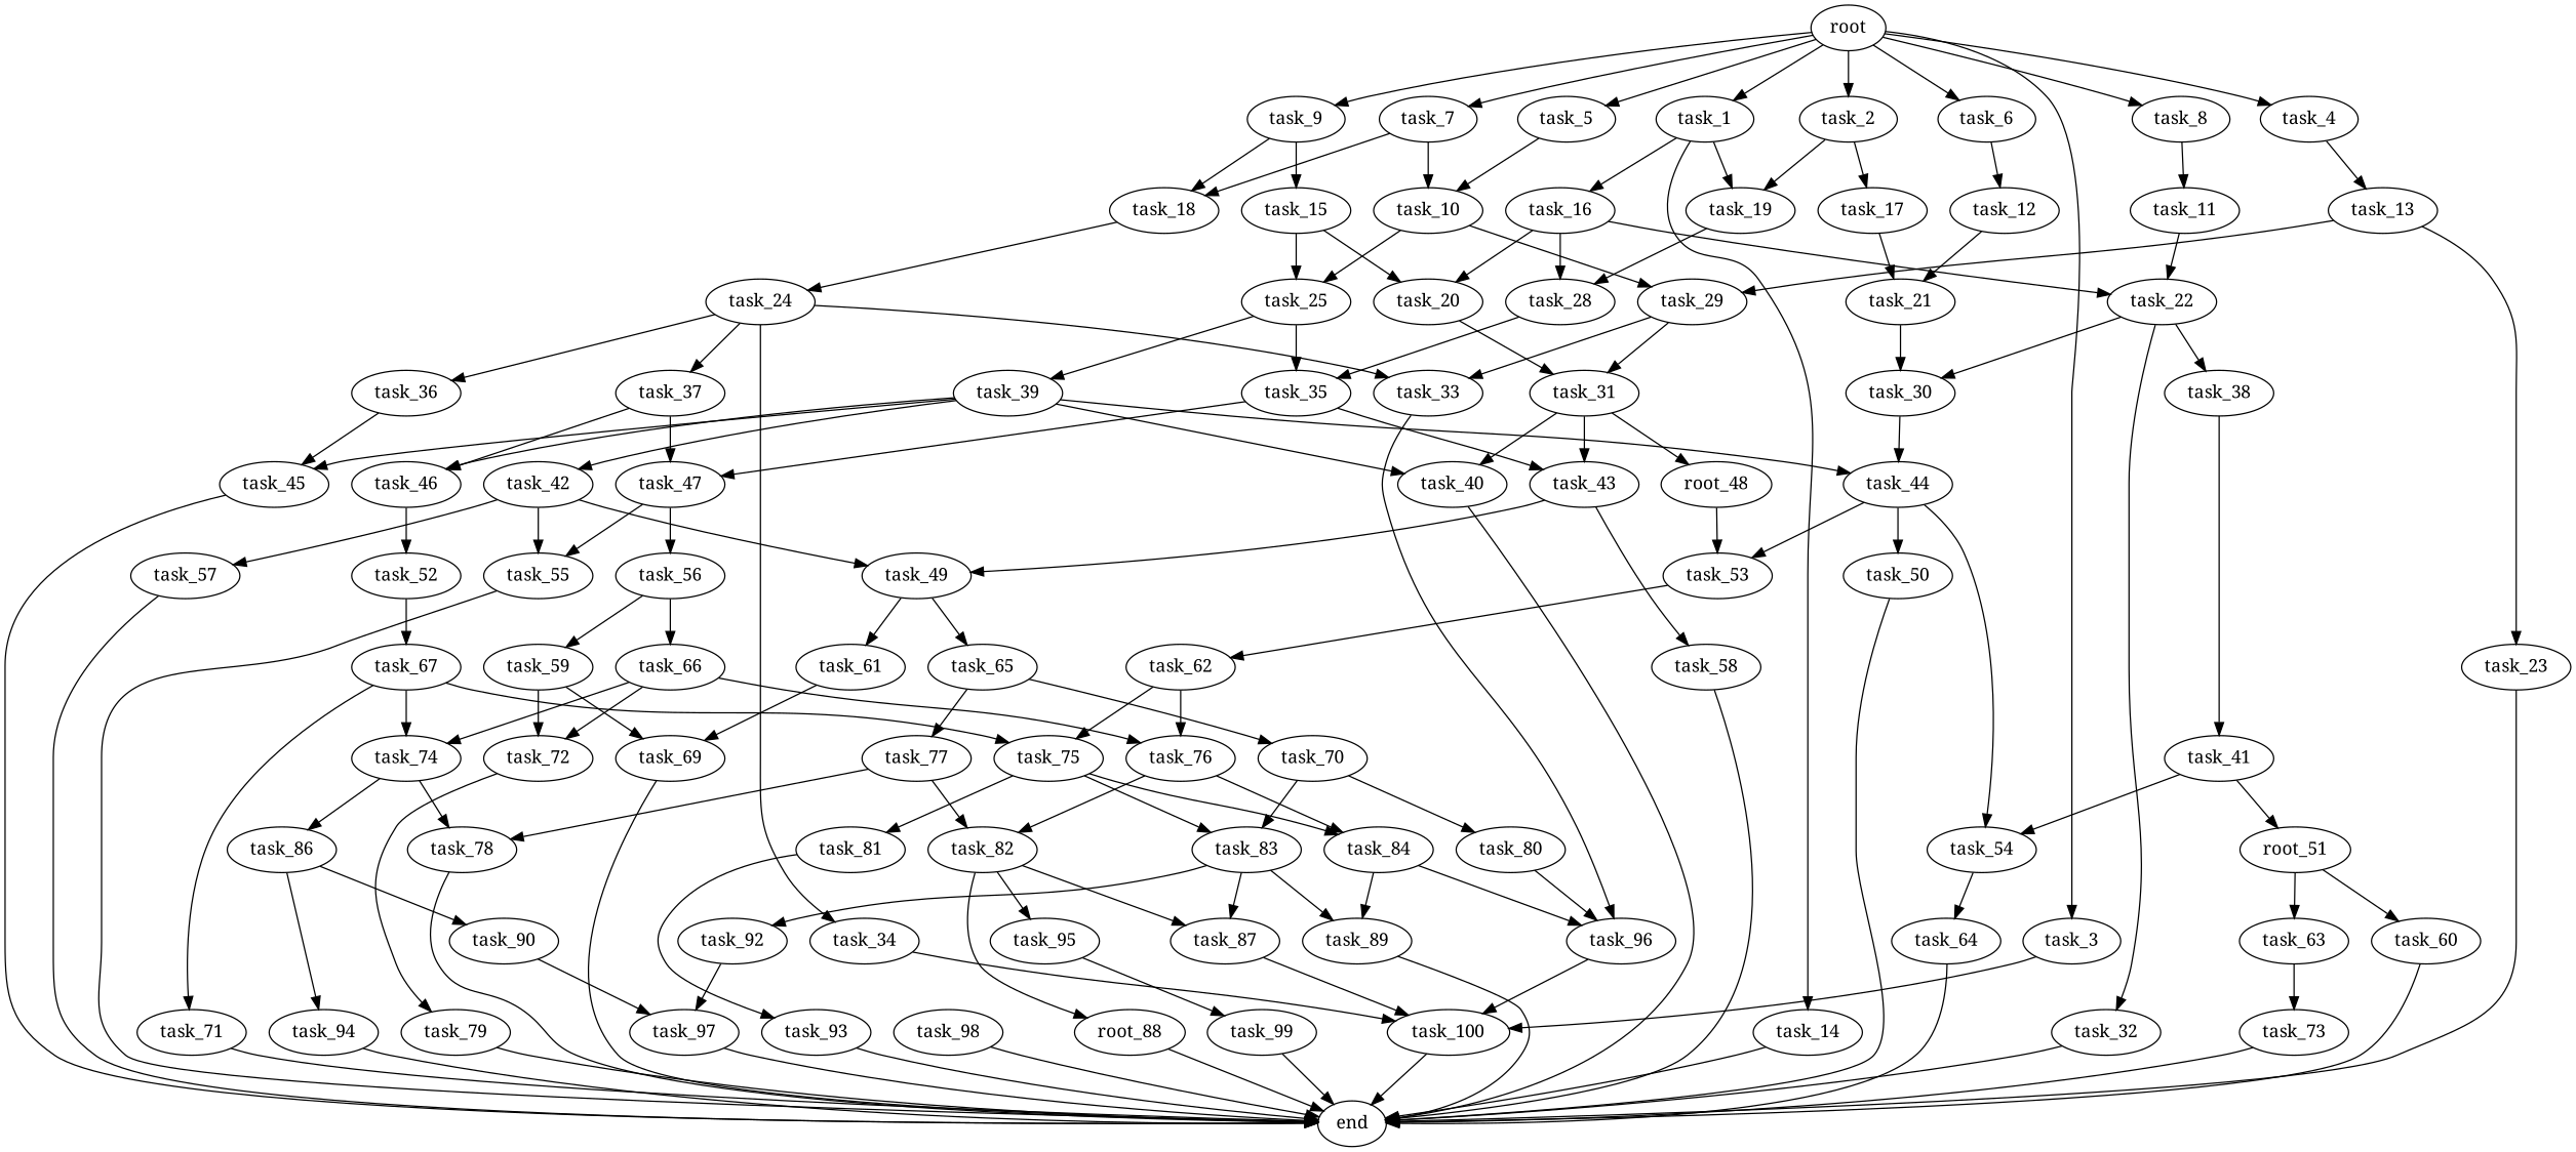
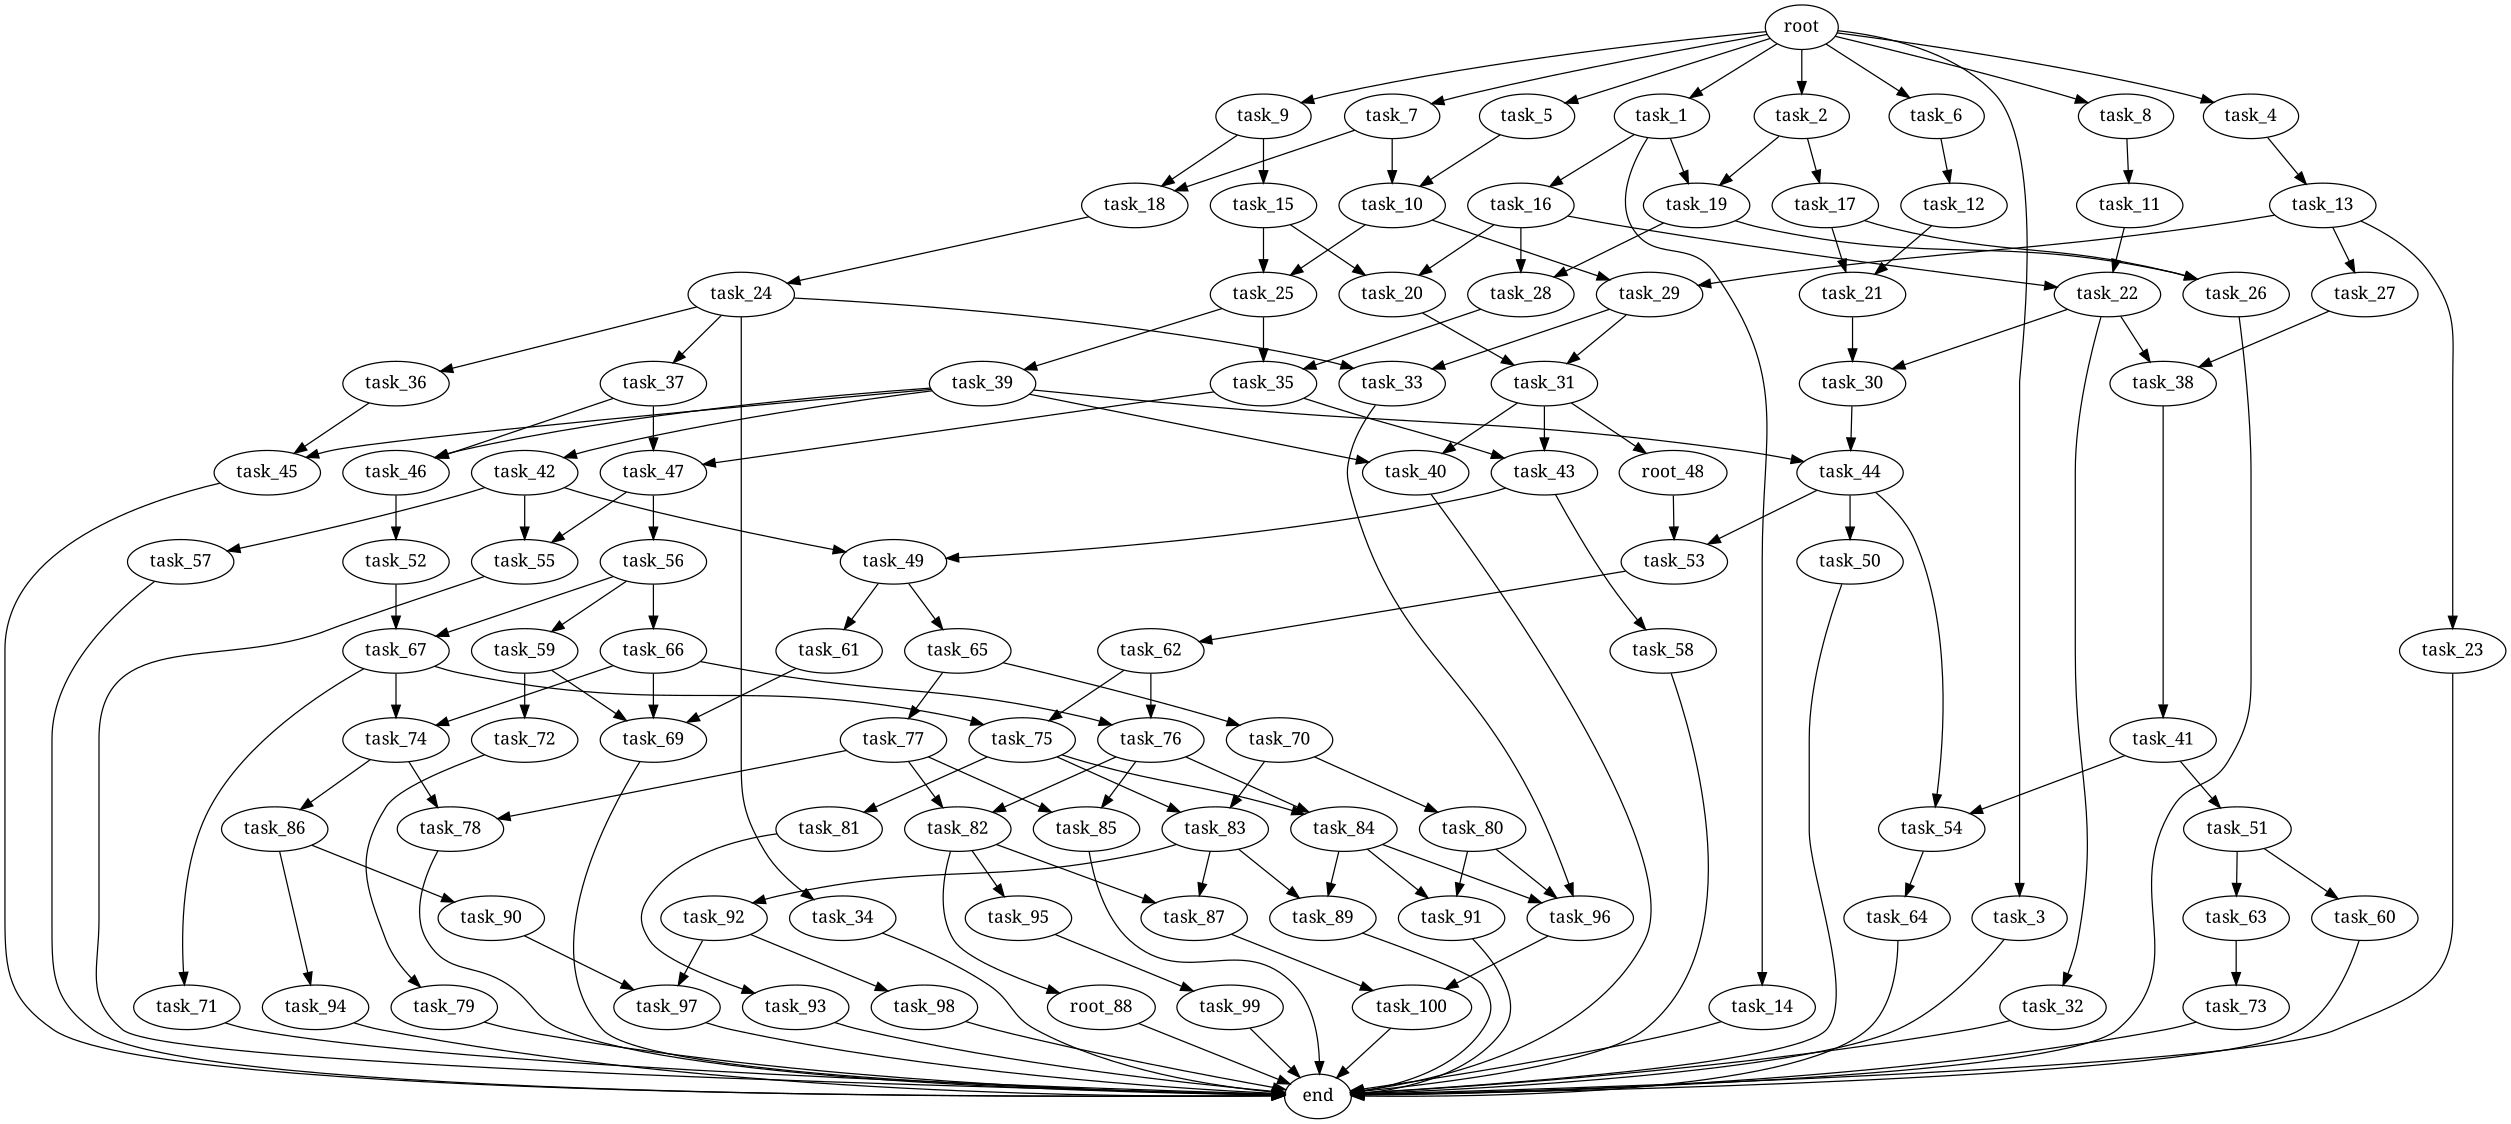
  digraph {
    fontname="Noto Serif"
    node [fontname="Noto Serif"]
    edge [fontname="Noto Serif"]
    task_13
    task_29
    task_23
+   task_27
    task_33
    task_31
    end
    task_38
    task_10
    task_25
    task_35
    task_39
    task_84
+   task_91
    task_89
    task_96
    task_100
    task_54
    task_64
    task_50
    task_58
    task_14
    root
    task_1
    task_7
    task_9
    task_8
    task_2
    task_5
    task_3
    task_6
    task_4
    task_16
    task_19
    task_18
    task_15
    task_11
    task_17
    task_12
    task_20
    task_22
    task_28
+   task_26
    task_82
    task_87
    task_95
    n47 [label=root_88]
    task_99
    task_43
    task_47
    task_49
    task_56
    task_55
    task_21
    task_30
    task_79
    task_24
    task_37
    task_34
    task_36
    task_46
    task_45
    task_52
    task_69
    task_32
    task_44
    task_42
    task_40
    task_41
-   task_51 [label=root_51]
+   task_51
    task_62
    task_75
    task_76
    task_81
    task_83
+   task_85
    task_93
    n78 [label=root_48]
    task_53
    task_65
    task_70
    task_77
    task_80
    task_78
    task_63
    task_60
    task_61
    task_67
    task_74
    task_71
    task_59
    task_66
    task_72
    task_98
    task_90
    task_97
    task_86
    task_57
    task_94
    task_92
    task_73
    task_13 -> task_29
    task_13 -> task_23
+   task_13 -> task_27
    task_29 -> task_33
    task_29 -> task_31
    task_23 -> end
+   task_27 -> task_38
    task_33 -> task_96
    task_31 -> task_43
    task_31 -> task_40
    task_31 -> n78
    task_38 -> task_41
    task_10 -> task_29
    task_10 -> task_25
    task_25 -> task_35
    task_25 -> task_39
    task_35 -> task_43
    task_35 -> task_47
    task_39 -> task_46
    task_39 -> task_45
    task_39 -> task_44
    task_39 -> task_42
    task_39 -> task_40
+   task_84 -> task_91
    task_84 -> task_89
    task_84 -> task_96
+   task_91 -> end
    task_89 -> end
    task_96 -> task_100
    task_100 -> end
    task_54 -> task_64
    task_64 -> end
    task_50 -> end
    task_58 -> end
    task_14 -> end
    root -> task_1
    root -> task_7
    root -> task_9
    root -> task_8
    root -> task_2
    root -> task_5
    root -> task_3
    root -> task_6
    root -> task_4
    task_1 -> task_14
    task_1 -> task_16
    task_1 -> task_19
    task_7 -> task_10
    task_7 -> task_18
    task_9 -> task_18
    task_9 -> task_15
    task_8 -> task_11
    task_2 -> task_19
    task_2 -> task_17
    task_5 -> task_10
-   task_3 -> task_100
+   task_3 -> end
    task_6 -> task_12
    task_4 -> task_13
    task_16 -> task_20
    task_16 -> task_22
    task_16 -> task_28
    task_19 -> task_28
+   task_19 -> task_26
    task_18 -> task_24
    task_15 -> task_25
    task_15 -> task_20
    task_11 -> task_22
+   task_17 -> task_26
    task_17 -> task_21
    task_12 -> task_21
    task_20 -> task_31
    task_22 -> task_38
    task_22 -> task_30
    task_22 -> task_32
    task_28 -> task_35
+   task_26 -> end
    task_82 -> task_87
    task_82 -> task_95
    task_82 -> n47
    task_87 -> task_100
    task_95 -> task_99
    n47 -> end
    task_99 -> end
    task_43 -> task_58
    task_43 -> task_49
    task_47 -> task_56
    task_47 -> task_55
    task_49 -> task_65
    task_49 -> task_61
+   task_56 -> task_67
    task_56 -> task_59
    task_56 -> task_66
    task_55 -> end
    task_21 -> task_30
    task_30 -> task_44
    task_79 -> end
    task_24 -> task_33
    task_24 -> task_37
    task_24 -> task_34
    task_24 -> task_36
    task_37 -> task_47
    task_37 -> task_46
-   task_34 -> task_100
+   task_34 -> end
    task_36 -> task_45
    task_46 -> task_52
    task_45 -> end
    task_52 -> task_67
    task_69 -> end
    task_32 -> end
    task_44 -> task_54
    task_44 -> task_50
    task_44 -> task_53
    task_42 -> task_49
    task_42 -> task_55
    task_42 -> task_57
    task_40 -> end
    task_41 -> task_54
    task_41 -> task_51
    task_51 -> task_63
    task_51 -> task_60
    task_62 -> task_75
    task_62 -> task_76
    task_75 -> task_84
    task_75 -> task_81
    task_75 -> task_83
    task_76 -> task_84
    task_76 -> task_82
+   task_76 -> task_85
    task_81 -> task_93
    task_83 -> task_89
    task_83 -> task_87
    task_83 -> task_92
+   task_85 -> end
    task_93 -> end
    n78 -> task_53
    task_53 -> task_62
    task_65 -> task_70
    task_65 -> task_77
    task_70 -> task_83
    task_70 -> task_80
    task_77 -> task_82
+   task_77 -> task_85
    task_77 -> task_78
+   task_80 -> task_91
    task_80 -> task_96
    task_78 -> end
    task_63 -> task_73
    task_60 -> end
    task_61 -> task_69
    task_67 -> task_75
    task_67 -> task_74
    task_67 -> task_71
    task_74 -> task_78
    task_74 -> task_86
    task_71 -> end
    task_59 -> task_69
    task_59 -> task_72
    task_66 -> task_76
    task_66 -> task_74
-   task_66 -> task_72
+   task_66 -> task_69
    task_72 -> task_79
    task_98 -> end
    task_90 -> task_97
    task_97 -> end
    task_86 -> task_90
    task_86 -> task_94
    task_57 -> end
    task_94 -> end
+   task_92 -> task_98
    task_92 -> task_97
    task_73 -> end
  }
